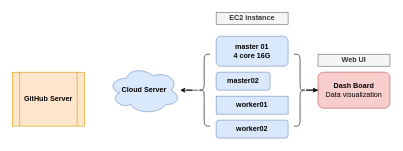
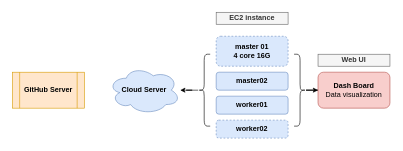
  <mxCell id="0" />
  <mxCell id="1" parent="0" />
- <mxCell id="2" value="GitHub Server" style="shape=process;whiteSpace=wrap;html=1;backgroundOutline=1;fillColor=#ffe6cc;strokeColor=#d79b00;fontStyle=1" vertex="1" parent="1"><mxGeometry x="20" y="120" width="120" height="90" as="geometry" /></mxCell>
+ <mxCell id="2" value="GitHub Server" style="shape=process;whiteSpace=wrap;html=1;backgroundOutline=1;fillColor=#ffe6cc;strokeColor=#d79b00;fontStyle=1" vertex="1" parent="1"><mxGeometry x="20" y="120" width="120" height="60" as="geometry" /></mxCell>
  <mxCell id="3" value="Cloud Server" style="ellipse;shape=cloud;whiteSpace=wrap;html=1;fillColor=#dae8fc;strokeColor=#6c8ebf;fontStyle=1;" vertex="1" parent="1"><mxGeometry x="180" y="110" width="120" height="80" as="geometry" /></mxCell>
  <mxCell id="4" value="" style="edgeStyle=orthogonalEdgeStyle;rounded=0;orthogonalLoop=1;jettySize=auto;html=1;" edge="1" parent="1" source="5" target="3"><mxGeometry relative="1" as="geometry" /></mxCell>
  <mxCell id="5" value="" style="shape=curlyBracket;whiteSpace=wrap;html=1;rounded=1;labelPosition=left;verticalLabelPosition=middle;align=right;verticalAlign=middle;" vertex="1" parent="1"><mxGeometry x="330" y="90" width="20" height="120" as="geometry" /></mxCell>
- <mxCell id="6" value="&lt;b&gt;master02&lt;/b&gt;" style="rounded=1;whiteSpace=wrap;html=1;align=center;fillColor=#dae8fc;strokeColor=#6c8ebf;" vertex="1" parent="1"><mxGeometry x="360" y="120" width="90" height="30" as="geometry" /></mxCell>
- <mxCell id="7" value="&lt;b&gt;master 01&lt;br&gt;4 core 16G&lt;/b&gt;" style="rounded=1;whiteSpace=wrap;html=1;align=center;fillColor=#dae8fc;strokeColor=#6c8ebf;" vertex="1" parent="1"><mxGeometry x="360" y="60" width="120" height="50" as="geometry" /></mxCell>
- <mxCell id="8" value="&lt;b&gt;worker01&lt;/b&gt;" style="whiteSpace=wrap;html=1;align=center;fillColor=#dae8fc;strokeColor=#6c8ebf;rounded=0;" vertex="1" parent="1"><mxGeometry x="360" y="160" width="120" height="30" as="geometry" /></mxCell>
- <mxCell id="9" value="&lt;b&gt;worker02&lt;/b&gt;" style="rounded=1;whiteSpace=wrap;html=1;align=center;fillColor=#dae8fc;strokeColor=#6c8ebf;" vertex="1" parent="1"><mxGeometry x="360" y="200" width="120" height="30" as="geometry" /></mxCell>
+ <mxCell id="6" value="&lt;b&gt;master02&lt;/b&gt;" style="rounded=1;whiteSpace=wrap;html=1;align=center;fillColor=#dae8fc;strokeColor=#6c8ebf;" vertex="1" parent="1"><mxGeometry x="360" y="120" width="120" height="30" as="geometry" /></mxCell>
+ <mxCell id="7" value="&lt;b&gt;master 01&lt;br&gt;4 core 16G&lt;/b&gt;" style="rounded=1;whiteSpace=wrap;html=1;align=center;fillColor=#dae8fc;strokeColor=#6c8ebf;dashed=1;" vertex="1" parent="1"><mxGeometry x="360" y="60" width="120" height="50" as="geometry" /></mxCell>
+ <mxCell id="8" value="&lt;b&gt;worker01&lt;/b&gt;" style="rounded=1;whiteSpace=wrap;html=1;align=center;fillColor=#dae8fc;strokeColor=#6c8ebf;" vertex="1" parent="1"><mxGeometry x="360" y="160" width="120" height="30" as="geometry" /></mxCell>
+ <mxCell id="9" value="&lt;b&gt;worker02&lt;/b&gt;" style="rounded=1;whiteSpace=wrap;html=1;align=center;fillColor=#dae8fc;strokeColor=#6c8ebf;dashed=1;" vertex="1" parent="1"><mxGeometry x="360" y="200" width="120" height="30" as="geometry" /></mxCell>
  <mxCell id="10" value="&lt;b&gt;EC2 instance&lt;/b&gt;" style="rounded=0;whiteSpace=wrap;html=1;fillColor=#f5f5f5;fontColor=#333333;strokeColor=#666666;" vertex="1" parent="1"><mxGeometry x="360" y="20" width="120" height="20" as="geometry" /></mxCell>
  <mxCell id="11" value="" style="edgeStyle=orthogonalEdgeStyle;rounded=0;orthogonalLoop=1;jettySize=auto;html=1;" edge="1" parent="1" source="12" target="13"><mxGeometry relative="1" as="geometry" /></mxCell>
  <mxCell id="12" value="" style="shape=curlyBracket;whiteSpace=wrap;html=1;rounded=1;labelPosition=left;verticalLabelPosition=middle;align=right;verticalAlign=middle;direction=west;" vertex="1" parent="1"><mxGeometry x="490" y="90" width="20" height="120" as="geometry" /></mxCell>
  <mxCell id="13" value="&lt;div style=&quot;&quot;&gt;&lt;span style=&quot;background-color: initial;&quot;&gt;&lt;b&gt;Dash Board&lt;/b&gt;&lt;/span&gt;&lt;/div&gt;&lt;div style=&quot;&quot;&gt;&lt;span style=&quot;background-color: initial;&quot;&gt;Data visualization&lt;/span&gt;&lt;/div&gt;" style="whiteSpace=wrap;html=1;align=center;rounded=1;fillColor=#f8cecc;strokeColor=#b85450;" vertex="1" parent="1"><mxGeometry x="530" y="120" width="120" height="60" as="geometry" /></mxCell>
  <mxCell id="14" value="&lt;b&gt;Web UI&lt;/b&gt;" style="rounded=0;whiteSpace=wrap;html=1;fillColor=#f5f5f5;fontColor=#333333;strokeColor=#666666;" vertex="1" parent="1"><mxGeometry x="530" y="90" width="120" height="20" as="geometry" /></mxCell>
